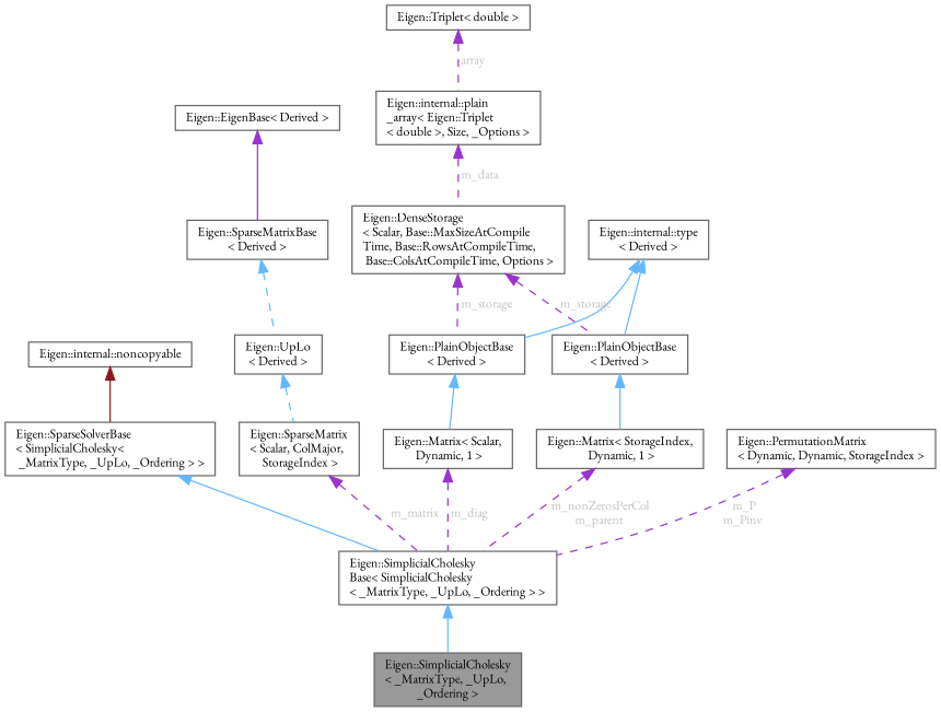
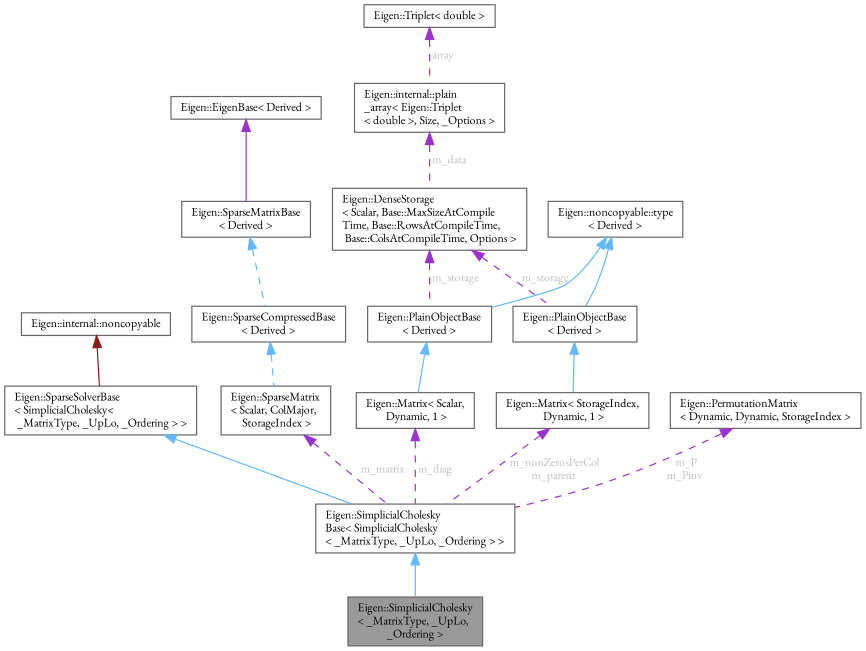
  digraph {
    fontname="EB Garamond"
    rankdir=TB
    node [color=gray40 fillcolor=white fontname="EB Garamond" fontsize=10 shape=box style=filled]
    edge [color=darkorchid3 dir=back fontname="EB Garamond" fontsize=10 labelfontname=Helvetica labelfontsize=10 style=dashed]
    n1 [fillcolor=grey60 fontcolor=black height=0.2 label="Eigen::SimplicialCholesky\l\< _MatrixType, _UpLo, \l_Ordering \>" width=0.4]
    n2 [height=0.2 label="Eigen::SimplicialCholesky\lBase\< SimplicialCholesky\l\< _MatrixType, _UpLo, _Ordering \> \>" width=0.4]
    n3 [height=0.2 label="Eigen::SparseSolverBase\l\< SimplicialCholesky\<\l _MatrixType, _UpLo, _Ordering \> \>" width=0.4]
    n4 [height=0.2 label="Eigen::internal::noncopyable" width=0.4]
    n5 [height=0.2 label="Eigen::SparseMatrix\l\< Scalar, ColMajor,\l StorageIndex \>" width=0.4]
-   n6 [height=0.2 label="Eigen::UpLo\l\< Derived \>" width=0.4]
+   n6 [height=0.2 label="Eigen::SparseCompressedBase\l\< Derived \>" width=0.4]
    n7 [height=0.2 label="Eigen::SparseMatrixBase\l\< Derived \>" width=0.4]
    n8 [height=0.2 label="Eigen::EigenBase\< Derived \>" width=0.4]
    n9 [height=0.2 label="Eigen::Matrix\< Scalar,\l Dynamic, 1 \>" width=0.4]
    n10 [height=0.2 label="Eigen::PlainObjectBase\l\< Derived \>" width=0.4]
-   n11 [height=0.2 label="Eigen::internal::type\l\< Derived \>" width=0.4]
+   n11 [height=0.2 label="Eigen::noncopyable::type\l\< Derived \>" width=0.4]
    n12 [height=0.2 label="Eigen::PlainObjectBase\l\< Derived \>" width=0.4]
    n13 [height=0.2 label="Eigen::Matrix\< StorageIndex,\l Dynamic, 1 \>" width=0.4]
    n14 [height=0.2 label="Eigen::DenseStorage\l\< Scalar, Base::MaxSizeAtCompile\lTime, Base::RowsAtCompileTime,\l Base::ColsAtCompileTime, Options \>" width=0.4]
    n15 [height=0.2 label="Eigen::internal::plain\l_array\< Eigen::Triplet\l\< double \>, Size, _Options \>" width=0.4]
    n16 [height=0.2 label="Eigen::Triplet\< double \>" width=0.4]
    n17 [height=0.2 label="Eigen::PermutationMatrix\l\< Dynamic, Dynamic, StorageIndex \>" width=0.4]
    n2 -> n1 [color=steelblue1 style=solid]
    n3 -> n2 [color=steelblue1 style=solid]
    n4 -> n3 [color=firebrick4 style=solid]
    n5 -> n2 [fontcolor=grey label=" m_matrix"]
    n6 -> n5 [color=steelblue1]
    n7 -> n6 [color=steelblue1]
    n8 -> n7 [style=solid]
    n9 -> n2 [fontcolor=grey label=" m_diag"]
    n10 -> n9 [color=steelblue1 style=solid]
    n11 -> n10 [color=steelblue1 style=solid]
    n11 -> n12 [color=steelblue1 style=solid]
    n12 -> n13 [color=steelblue1 style=solid]
    n13 -> n2 [fontcolor=grey label=" m_nonZerosPerCol\nm_parent"]
    n14 -> n10 [fontcolor=grey label=" m_storage"]
    n14 -> n12 [fontcolor=grey label=" m_storage"]
    n15 -> n14 [fontcolor=grey label=" m_data"]
    n16 -> n15 [fontcolor=grey label=" array"]
    n17 -> n2 [fontcolor=grey label=" m_P\nm_Pinv"]
  }
